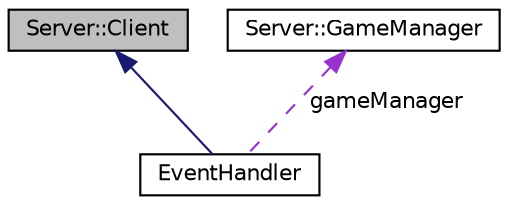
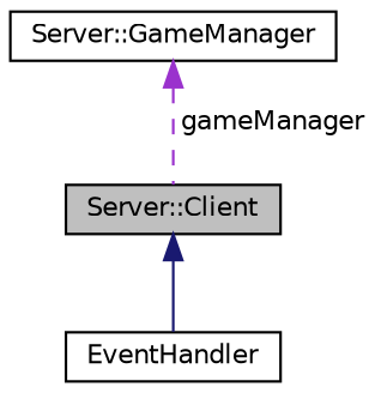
  digraph {
    node [color=black fillcolor=white fontname=Helvetica fontsize=10 shape=record style=filled]
    edge [dir=back fontname=Helvetica fontsize=10 labelfontname=Helvetica labelfontsize=10]
    n1 [fillcolor=grey75 fontcolor=black height=0.2 label="Server::Client" width=0.4]
    n2 [height=0.2 label=EventHandler width=0.4]
    n3 [height=0.2 label="Server::GameManager" width=0.4]
    n1 -> n2 [color=midnightblue style=solid]
-   n3 -> n2 [color=darkorchid3 label=" gameManager" style=dashed]
+   n3 -> n1 [color=darkorchid3 label=" gameManager" style=dashed]
  }
